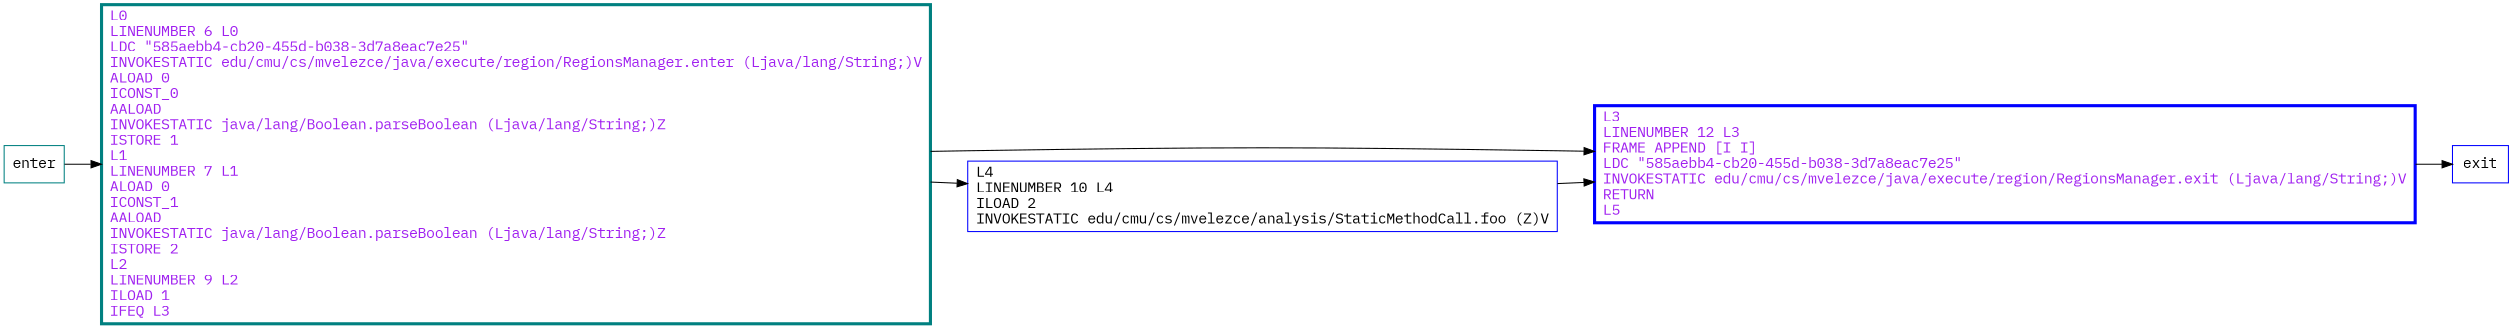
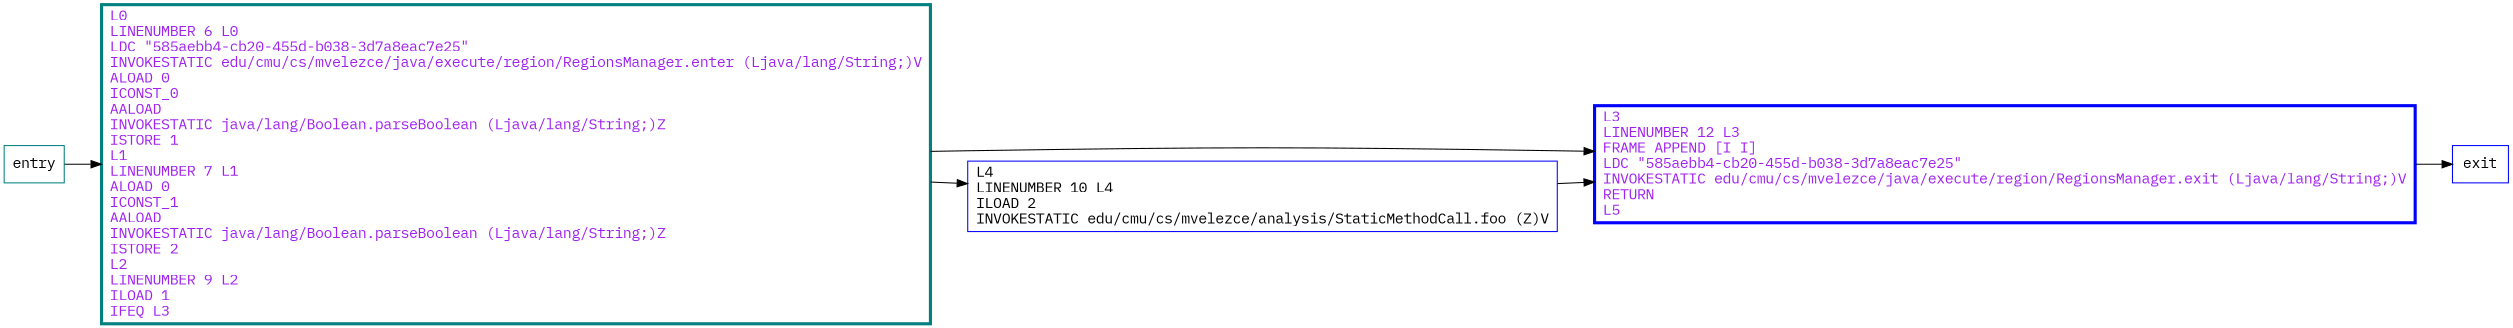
  digraph {
    rankdir=LR
    fontname="IBM Plex Mono"
    node [color=blue shape=record fontname="IBM Plex Mono"]
    edge [fontname="IBM Plex Mono"]
    n1 [color=teal fontcolor=purple label="L0\lLINENUMBER 6 L0\lLDC \"585aebb4-cb20-455d-b038-3d7a8eac7e25\"\lINVOKESTATIC edu/cmu/cs/mvelezce/java/execute/region/RegionsManager.enter (Ljava/lang/String;)V\lALOAD 0\lICONST_0\lAALOAD\lINVOKESTATIC java/lang/Boolean.parseBoolean (Ljava/lang/String;)Z\lISTORE 1\lL1\lLINENUMBER 7 L1\lALOAD 0\lICONST_1\lAALOAD\lINVOKESTATIC java/lang/Boolean.parseBoolean (Ljava/lang/String;)Z\lISTORE 2\lL2\lLINENUMBER 9 L2\lILOAD 1\lIFEQ L3\l" penwidth=3]
    n2 [fontcolor=purple label="L3\lLINENUMBER 12 L3\lFRAME APPEND [I I]\lLDC \"585aebb4-cb20-455d-b038-3d7a8eac7e25\"\lINVOKESTATIC edu/cmu/cs/mvelezce/java/execute/region/RegionsManager.exit (Ljava/lang/String;)V\lRETURN\lL5\l" penwidth=3]
    n3 [label="L4\lLINENUMBER 10 L4\lILOAD 2\lINVOKESTATIC edu/cmu/cs/mvelezce/analysis/StaticMethodCall.foo (Z)V\l"]
    exit
-   entry [color=teal label=enter]
+   entry [color=teal]
    n1 -> n2
    n1 -> n3
    n2 -> exit
    n3 -> n2
    entry -> n1
  }
